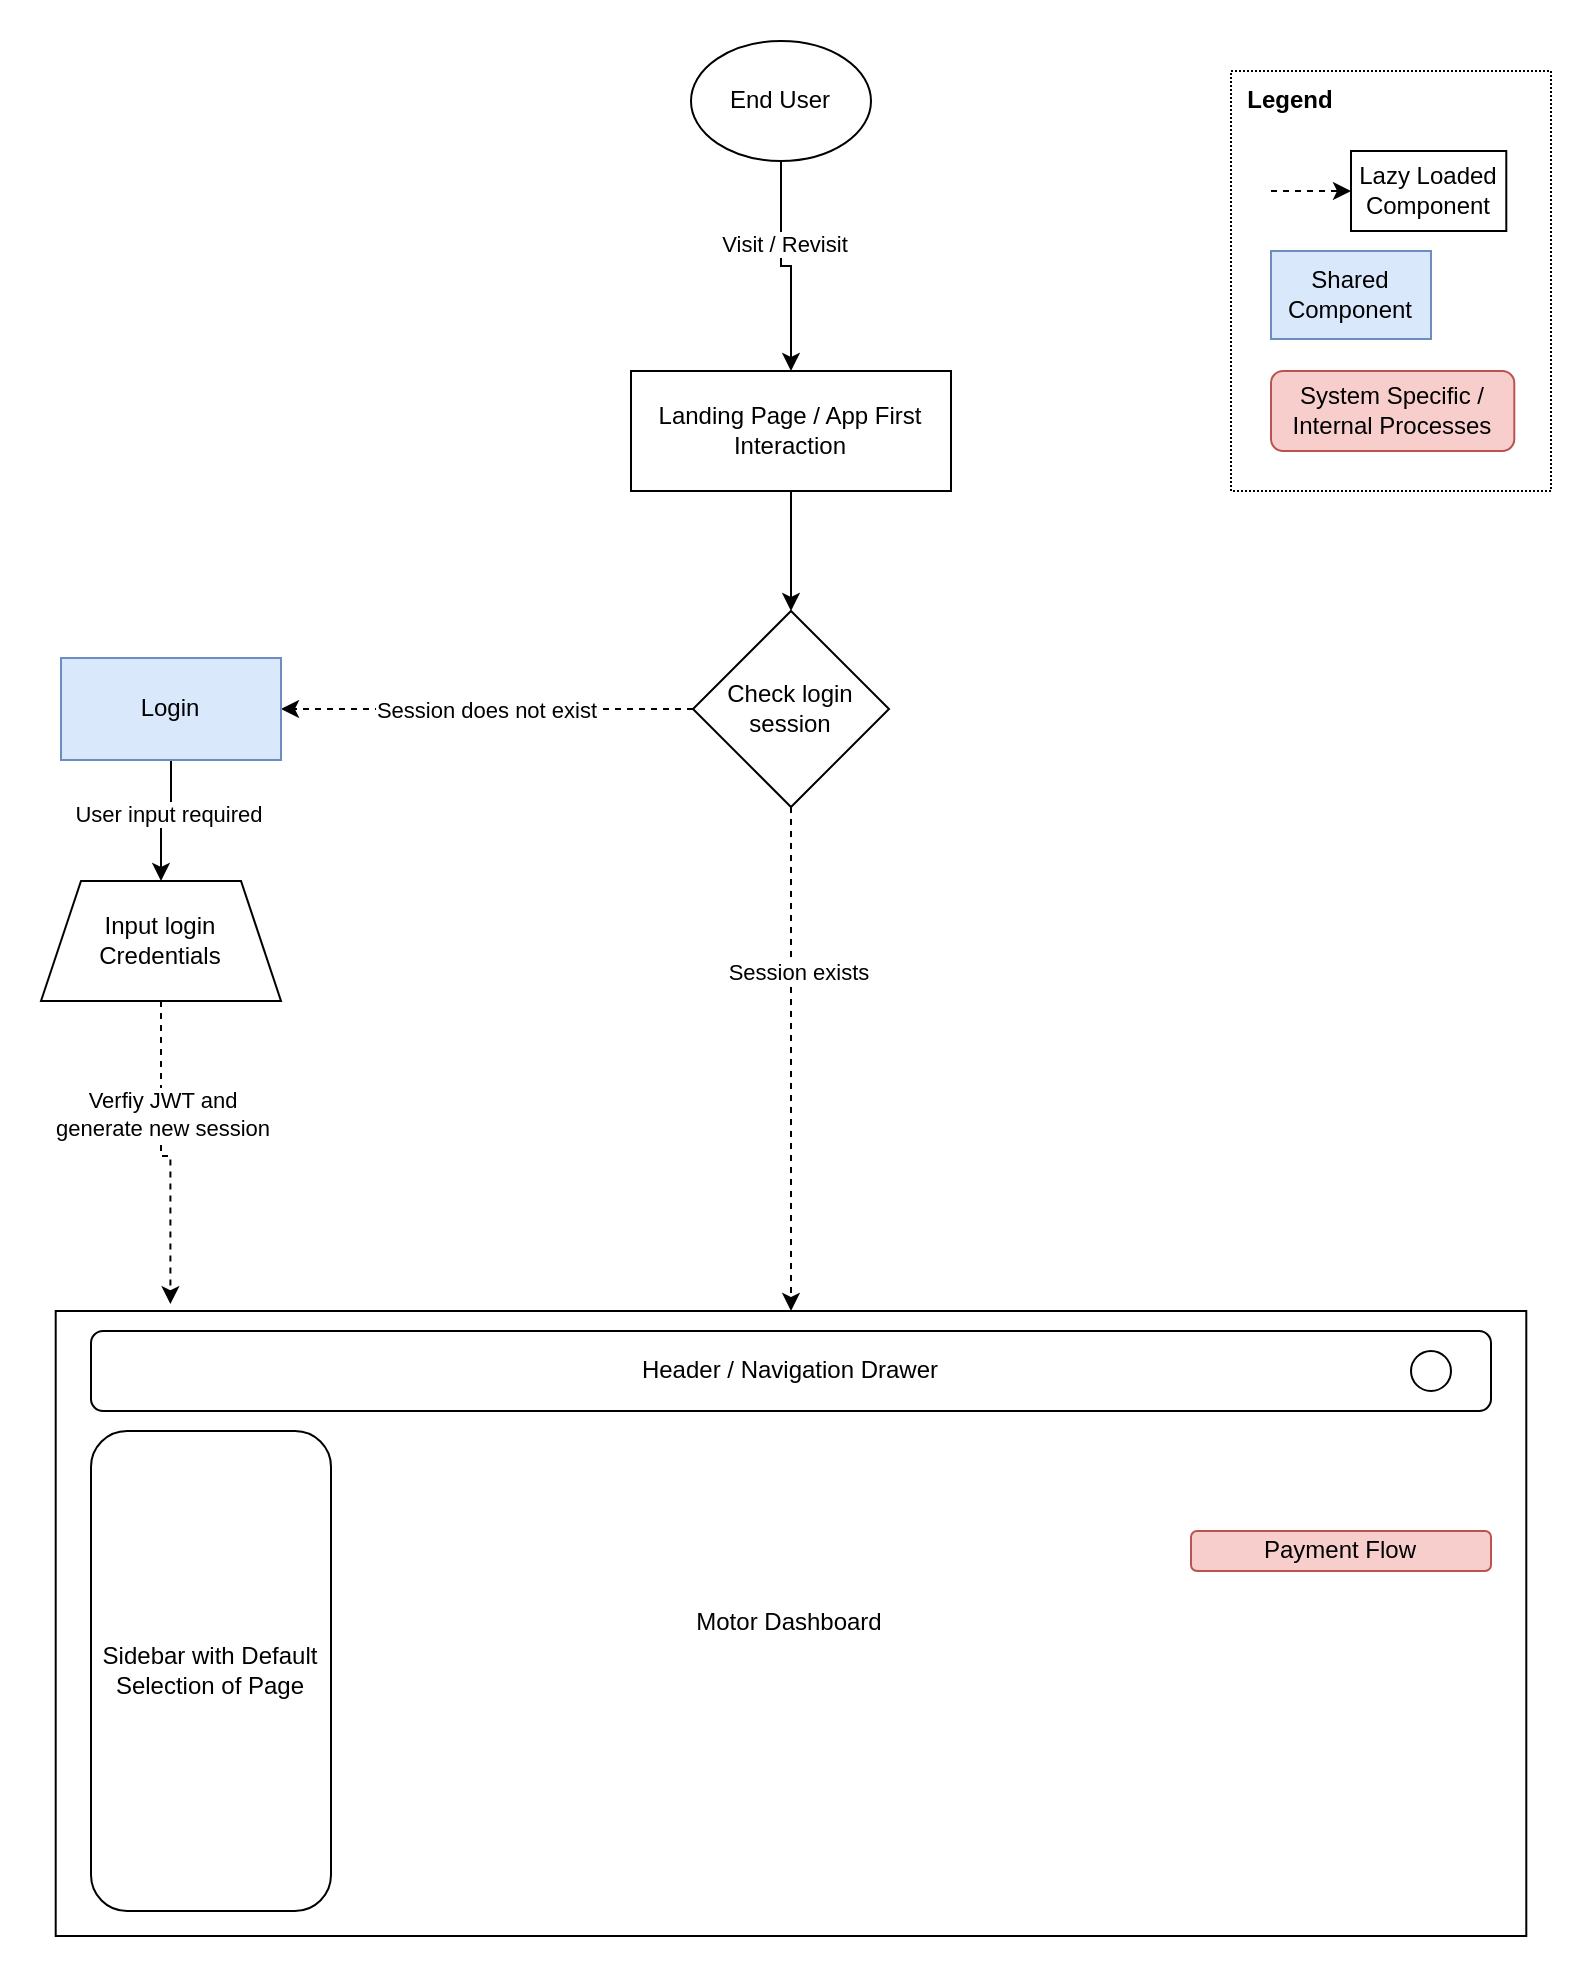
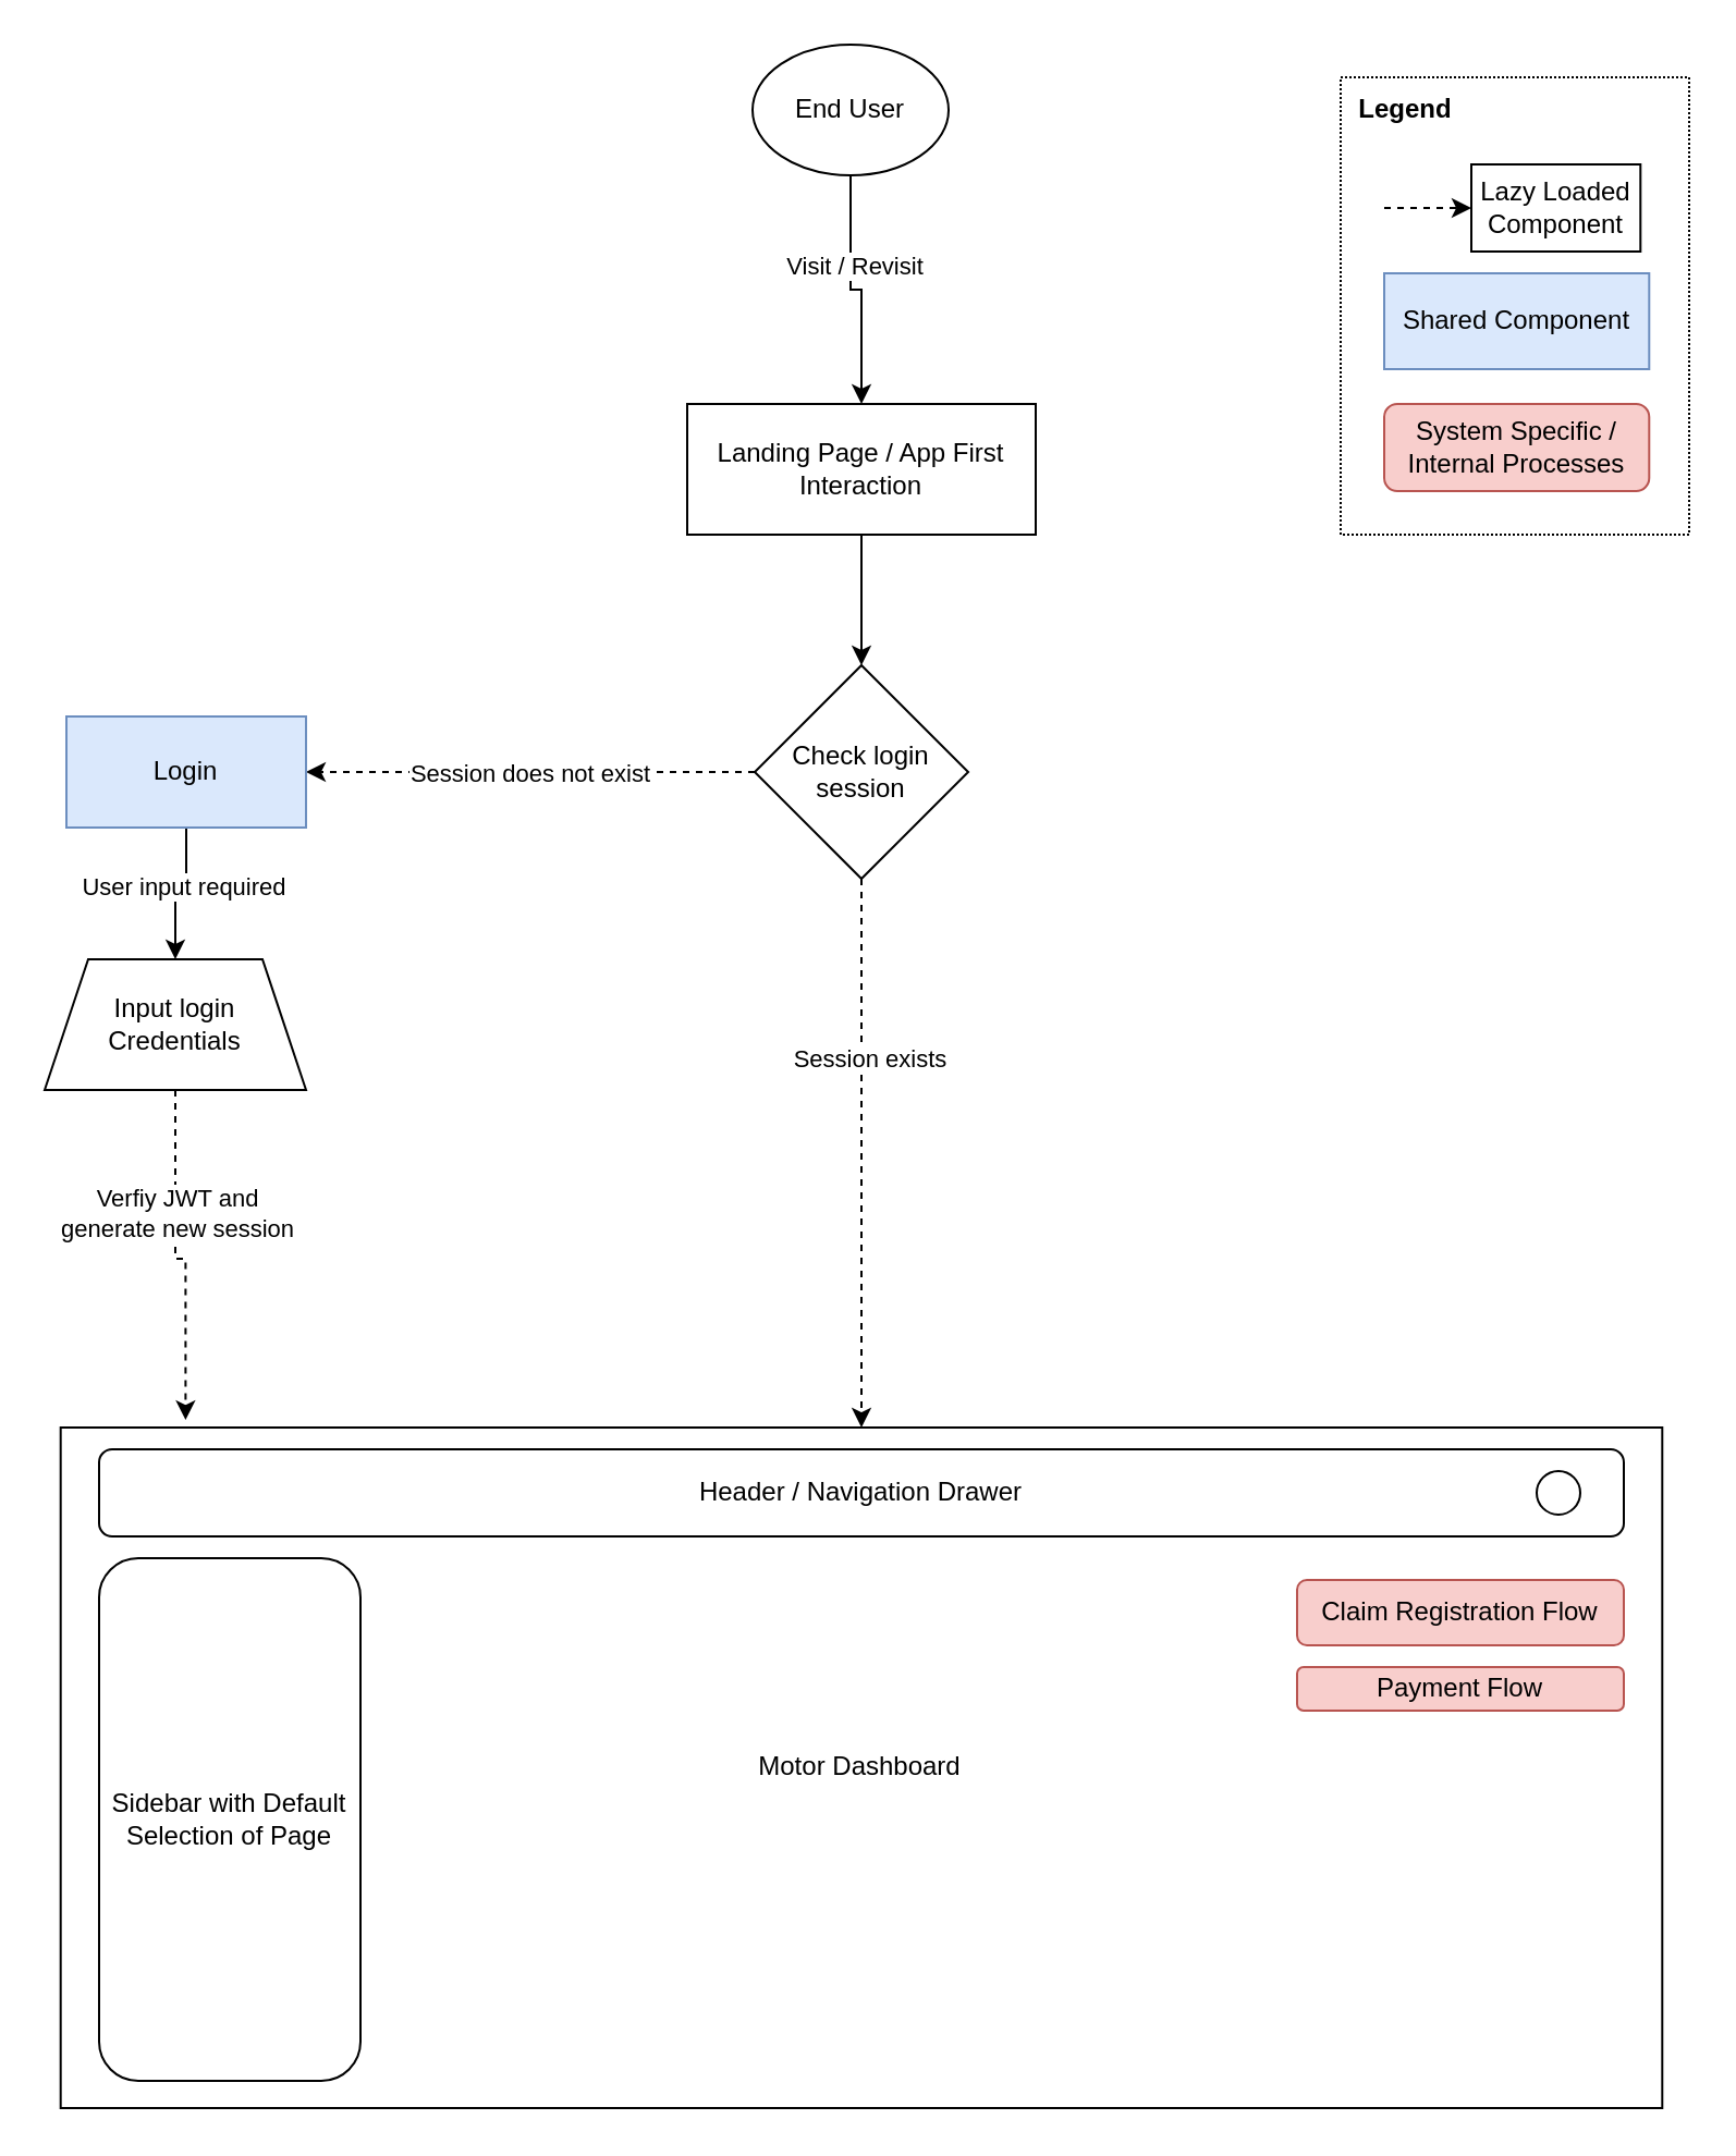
  <mxCell id="0" />
  <mxCell id="1" parent="0" />
  <mxCell id="2" value="" style="rounded=0;whiteSpace=wrap;html=1;dashed=1;dashPattern=1 1;movable=1;resizable=1;rotatable=1;deletable=1;editable=1;locked=0;connectable=1;" vertex="1" parent="1"><mxGeometry x="615" y="35" width="160" height="210" as="geometry" /></mxCell>
  <mxCell id="3" style="edgeStyle=orthogonalEdgeStyle;rounded=0;orthogonalLoop=1;jettySize=auto;html=1;exitX=0.5;exitY=1;exitDx=0;exitDy=0;entryX=0.5;entryY=0;entryDx=0;entryDy=0;" parent="1" source="5" target="7" edge="1"><mxGeometry relative="1" as="geometry" /></mxCell>
  <mxCell id="4" value="Visit / Revisit" style="edgeLabel;html=1;align=center;verticalAlign=middle;resizable=0;points=[];" parent="3" vertex="1" connectable="0"><mxGeometry x="-0.252" y="1" relative="1" as="geometry"><mxPoint as="offset" /></mxGeometry></mxCell>
  <mxCell id="5" value="End User" style="ellipse;whiteSpace=wrap;html=1;" parent="1" vertex="1"><mxGeometry x="345" y="20" width="90" height="60" as="geometry" /></mxCell>
  <mxCell id="6" style="edgeStyle=orthogonalEdgeStyle;rounded=0;orthogonalLoop=1;jettySize=auto;html=1;entryX=0.5;entryY=0;entryDx=0;entryDy=0;" parent="1" source="7" target="12" edge="1"><mxGeometry relative="1" as="geometry" /></mxCell>
  <mxCell id="7" value="Landing Page / App First Interaction" style="rounded=0;whiteSpace=wrap;html=1;" parent="1" vertex="1"><mxGeometry x="315" y="185" width="160" height="60" as="geometry" /></mxCell>
  <mxCell id="8" style="edgeStyle=orthogonalEdgeStyle;rounded=0;orthogonalLoop=1;jettySize=auto;html=1;exitX=0;exitY=0.5;exitDx=0;exitDy=0;entryX=1;entryY=0.5;entryDx=0;entryDy=0;dashed=1;" parent="1" source="12" target="16" edge="1"><mxGeometry relative="1" as="geometry"><mxPoint x="235" y="354" as="targetPoint" /></mxGeometry></mxCell>
  <mxCell id="9" value="Session does not exist" style="edgeLabel;html=1;align=center;verticalAlign=middle;resizable=0;points=[];" parent="8" vertex="1" connectable="0"><mxGeometry x="0.006" relative="1" as="geometry"><mxPoint as="offset" /></mxGeometry></mxCell>
  <mxCell id="10" style="edgeStyle=orthogonalEdgeStyle;rounded=0;orthogonalLoop=1;jettySize=auto;html=1;entryX=0.5;entryY=0;entryDx=0;entryDy=0;dashed=1;" parent="1" source="12" target="13" edge="1"><mxGeometry relative="1" as="geometry" /></mxCell>
  <mxCell id="11" value="Session exists" style="edgeLabel;html=1;align=center;verticalAlign=middle;resizable=0;points=[];" parent="10" vertex="1" connectable="0"><mxGeometry x="-0.347" y="3" relative="1" as="geometry"><mxPoint as="offset" /></mxGeometry></mxCell>
  <mxCell id="12" value="Check login session" style="rhombus;whiteSpace=wrap;html=1;" parent="1" vertex="1"><mxGeometry x="346" y="305" width="98" height="98" as="geometry" /></mxCell>
  <mxCell id="13" value="Motor Dashboard" style="rounded=0;whiteSpace=wrap;html=1;" parent="1" vertex="1"><mxGeometry x="27.35" y="655" width="735.3" height="312.5" as="geometry" /></mxCell>
  <mxCell id="14" style="edgeStyle=orthogonalEdgeStyle;rounded=0;orthogonalLoop=1;jettySize=auto;html=1;entryX=0.5;entryY=0;entryDx=0;entryDy=0;" parent="1" source="16" target="17" edge="1"><mxGeometry relative="1" as="geometry" /></mxCell>
  <mxCell id="15" value="User input required" style="edgeLabel;html=1;align=center;verticalAlign=middle;resizable=0;points=[];" parent="14" vertex="1" connectable="0"><mxGeometry x="-0.181" y="-2" relative="1" as="geometry"><mxPoint as="offset" /></mxGeometry></mxCell>
  <mxCell id="16" value="Login" style="rounded=0;whiteSpace=wrap;html=1;fillColor=#dae8fc;strokeColor=#6c8ebf;" parent="1" vertex="1"><mxGeometry x="30" y="328.5" width="110" height="51" as="geometry" /></mxCell>
  <mxCell id="17" value="Input login Credentials" style="shape=trapezoid;perimeter=trapezoidPerimeter;whiteSpace=wrap;html=1;fixedSize=1;" parent="1" vertex="1"><mxGeometry x="20" y="440" width="120" height="60" as="geometry" /></mxCell>
  <mxCell id="18" style="edgeStyle=orthogonalEdgeStyle;rounded=0;orthogonalLoop=1;jettySize=auto;html=1;entryX=0.078;entryY=-0.011;entryDx=0;entryDy=0;entryPerimeter=0;dashed=1;" parent="1" source="17" target="13" edge="1"><mxGeometry relative="1" as="geometry" /></mxCell>
  <mxCell id="19" value="Verfiy JWT and&lt;br&gt;generate new session" style="edgeLabel;html=1;align=center;verticalAlign=middle;resizable=0;points=[];" parent="18" vertex="1" connectable="0"><mxGeometry x="-0.297" relative="1" as="geometry"><mxPoint y="1" as="offset" /></mxGeometry></mxCell>
  <mxCell id="20" value="Sidebar with Default Selection of Page" style="rounded=1;whiteSpace=wrap;html=1;" parent="1" vertex="1"><mxGeometry x="45" y="715" width="120" height="240" as="geometry" /></mxCell>
  <mxCell id="21" value="Header / Navigation Drawer" style="rounded=1;whiteSpace=wrap;html=1;" parent="1" vertex="1"><mxGeometry x="45" y="665" width="700" height="40" as="geometry" /></mxCell>
  <mxCell id="22" value="" style="ellipse;whiteSpace=wrap;html=1;aspect=fixed;" parent="1" vertex="1"><mxGeometry x="705" y="675" width="20" height="20" as="geometry" /></mxCell>
+ <mxCell id="23" value="Claim Registration Flow" style="rounded=1;whiteSpace=wrap;html=1;fillColor=#f8cecc;strokeColor=#b85450;" parent="1" vertex="1"><mxGeometry x="595" y="725" width="150" height="30" as="geometry" /></mxCell>
  <mxCell id="24" value="" style="endArrow=classic;html=1;rounded=0;dashed=1;" edge="1" parent="1"><mxGeometry width="50" height="50" relative="1" as="geometry"><mxPoint x="635" y="95" as="sourcePoint" /><mxPoint x="675" y="95" as="targetPoint" /></mxGeometry></mxCell>
  <mxCell id="25" value="Lazy Loaded Component" style="rounded=0;whiteSpace=wrap;html=1;" vertex="1" parent="1"><mxGeometry x="675" y="75" width="77.65" height="40" as="geometry" /></mxCell>
  <mxCell id="26" value="Legend" style="text;html=1;strokeColor=none;fillColor=none;align=center;verticalAlign=middle;whiteSpace=wrap;rounded=0;fontStyle=1" vertex="1" parent="1"><mxGeometry x="615" y="35" width="60" height="30" as="geometry" /></mxCell>
- <mxCell id="27" value="Shared Component" style="rounded=0;whiteSpace=wrap;html=1;fillColor=#dae8fc;strokeColor=#6c8ebf;" vertex="1" parent="1"><mxGeometry x="635" y="125" width="80" height="44" as="geometry" /></mxCell>
+ <mxCell id="27" value="Shared Component" style="rounded=0;whiteSpace=wrap;html=1;fillColor=#dae8fc;strokeColor=#6c8ebf;" vertex="1" parent="1"><mxGeometry x="635" y="125" width="121.65" height="44" as="geometry" /></mxCell>
  <mxCell id="28" value="Payment Flow" style="rounded=1;whiteSpace=wrap;html=1;fillColor=#f8cecc;strokeColor=#b85450;" vertex="1" parent="1"><mxGeometry x="595" y="765" width="150" height="20" as="geometry" /></mxCell>
  <mxCell id="29" value="System Specific / Internal Processes" style="rounded=1;whiteSpace=wrap;html=1;fillColor=#f8cecc;strokeColor=#b85450;" vertex="1" parent="1"><mxGeometry x="635" y="185" width="121.65" height="40" as="geometry" /></mxCell>
